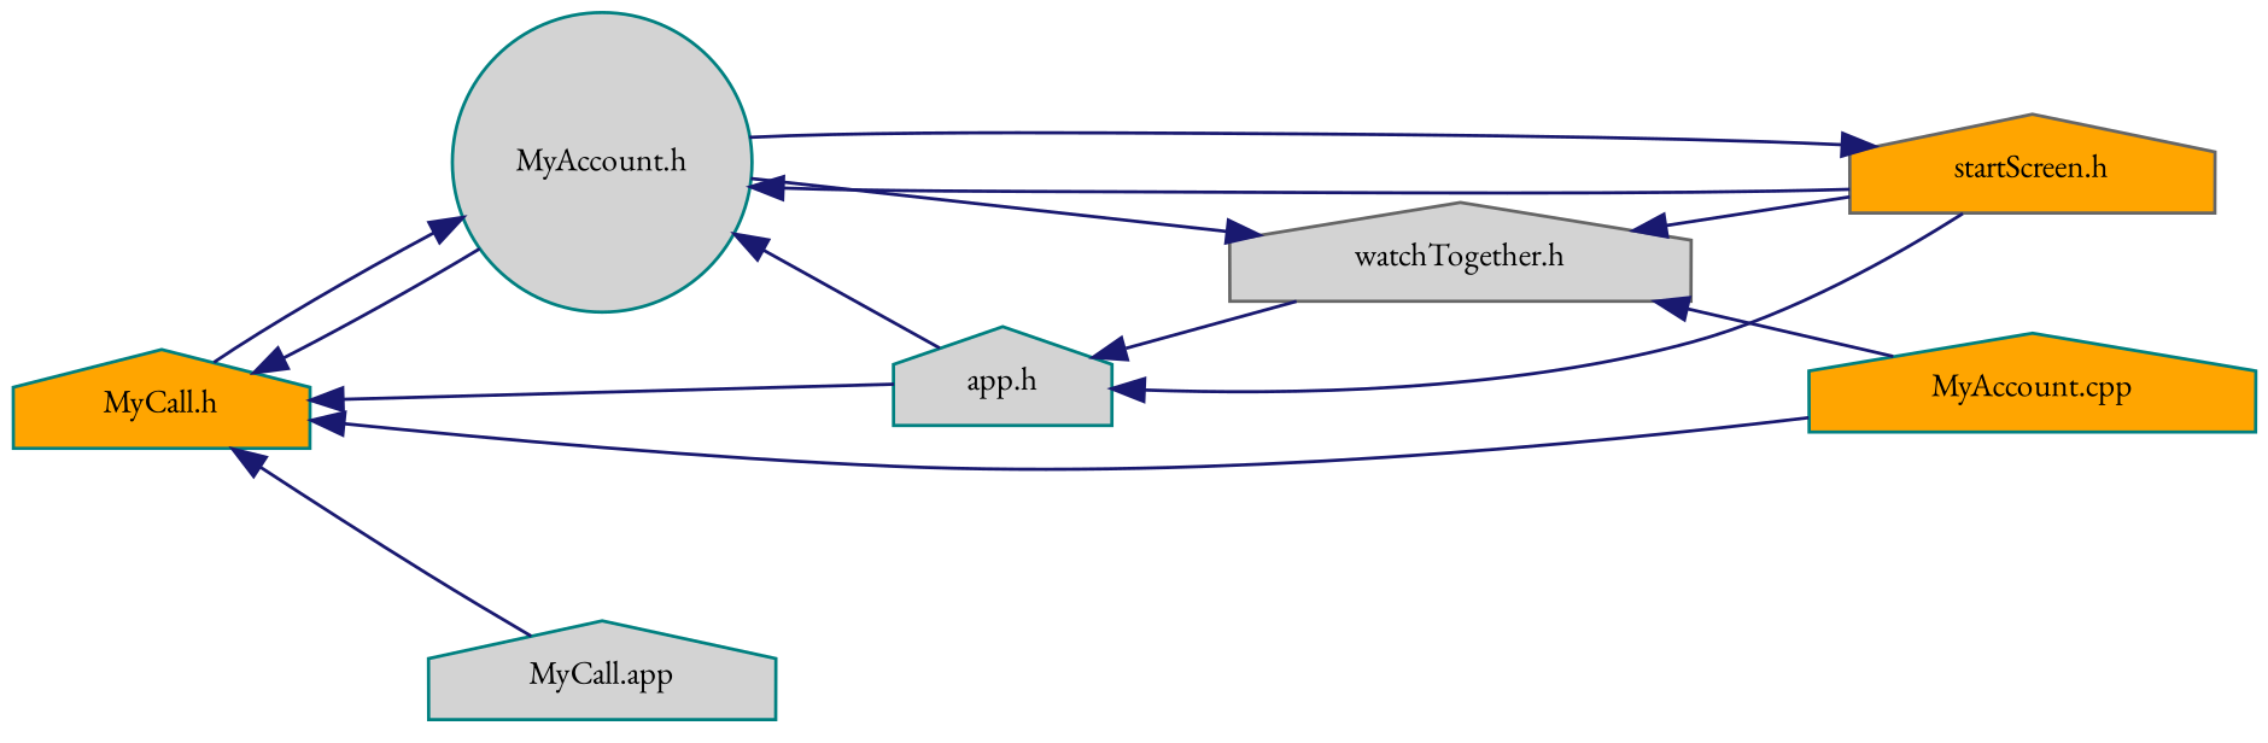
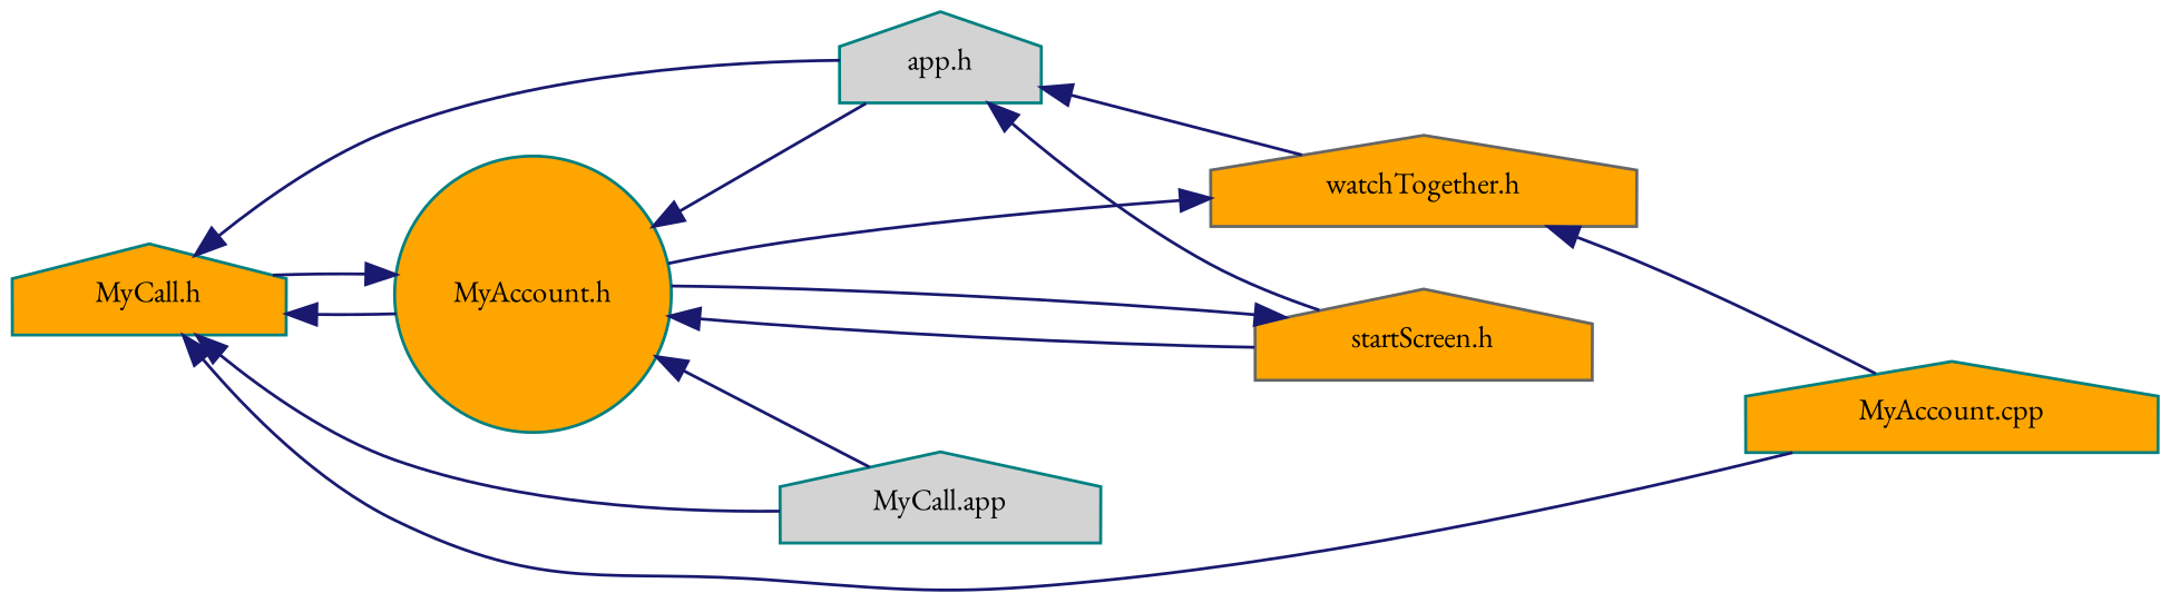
  digraph {
    fontname="EB Garamond"
    rankdir=LR
    node [color=teal fillcolor=orange fontname="EB Garamond" fontsize=10 shape=house style=filled]
    edge [color=midnightblue dir=back fontname="EB Garamond" fontsize=10 labelfontname=Helvetica labelfontsize=10 style=solid]
    n1 [fontcolor=black height=0.2 label="MyCall.h" width=0.4]
-   n2 [fillcolor=lightgrey height=0.2 label="MyAccount.h" shape=circle width=0.4]
+   n2 [height=0.2 label="MyAccount.h" shape=circle width=0.4]
    n3 [fillcolor=lightgrey height=0.2 label="app.h" width=0.4]
    n4 [height=0.2 label="MyAccount.cpp" width=0.4]
    n5 [fillcolor=lightgrey height=0.2 label="MyCall.app" width=0.4]
    n6 [color=gray40 height=0.2 label="startScreen.h" width=0.4]
-   n7 [color=gray40 fillcolor=lightgrey height=0.2 label="watchTogether.h" width=0.4]
+   n7 [color=gray40 height=0.2 label="watchTogether.h" width=0.4]
    n1 -> n2
    n1 -> n3
    n1 -> n4
    n1 -> n5
    n2 -> n1
    n2 -> n3
+   n2 -> n5
    n2 -> n6
    n3 -> n6
    n3 -> n7
    n6 -> n2
    n7 -> n2
    n7 -> n4
-   n7 -> n6
  }
